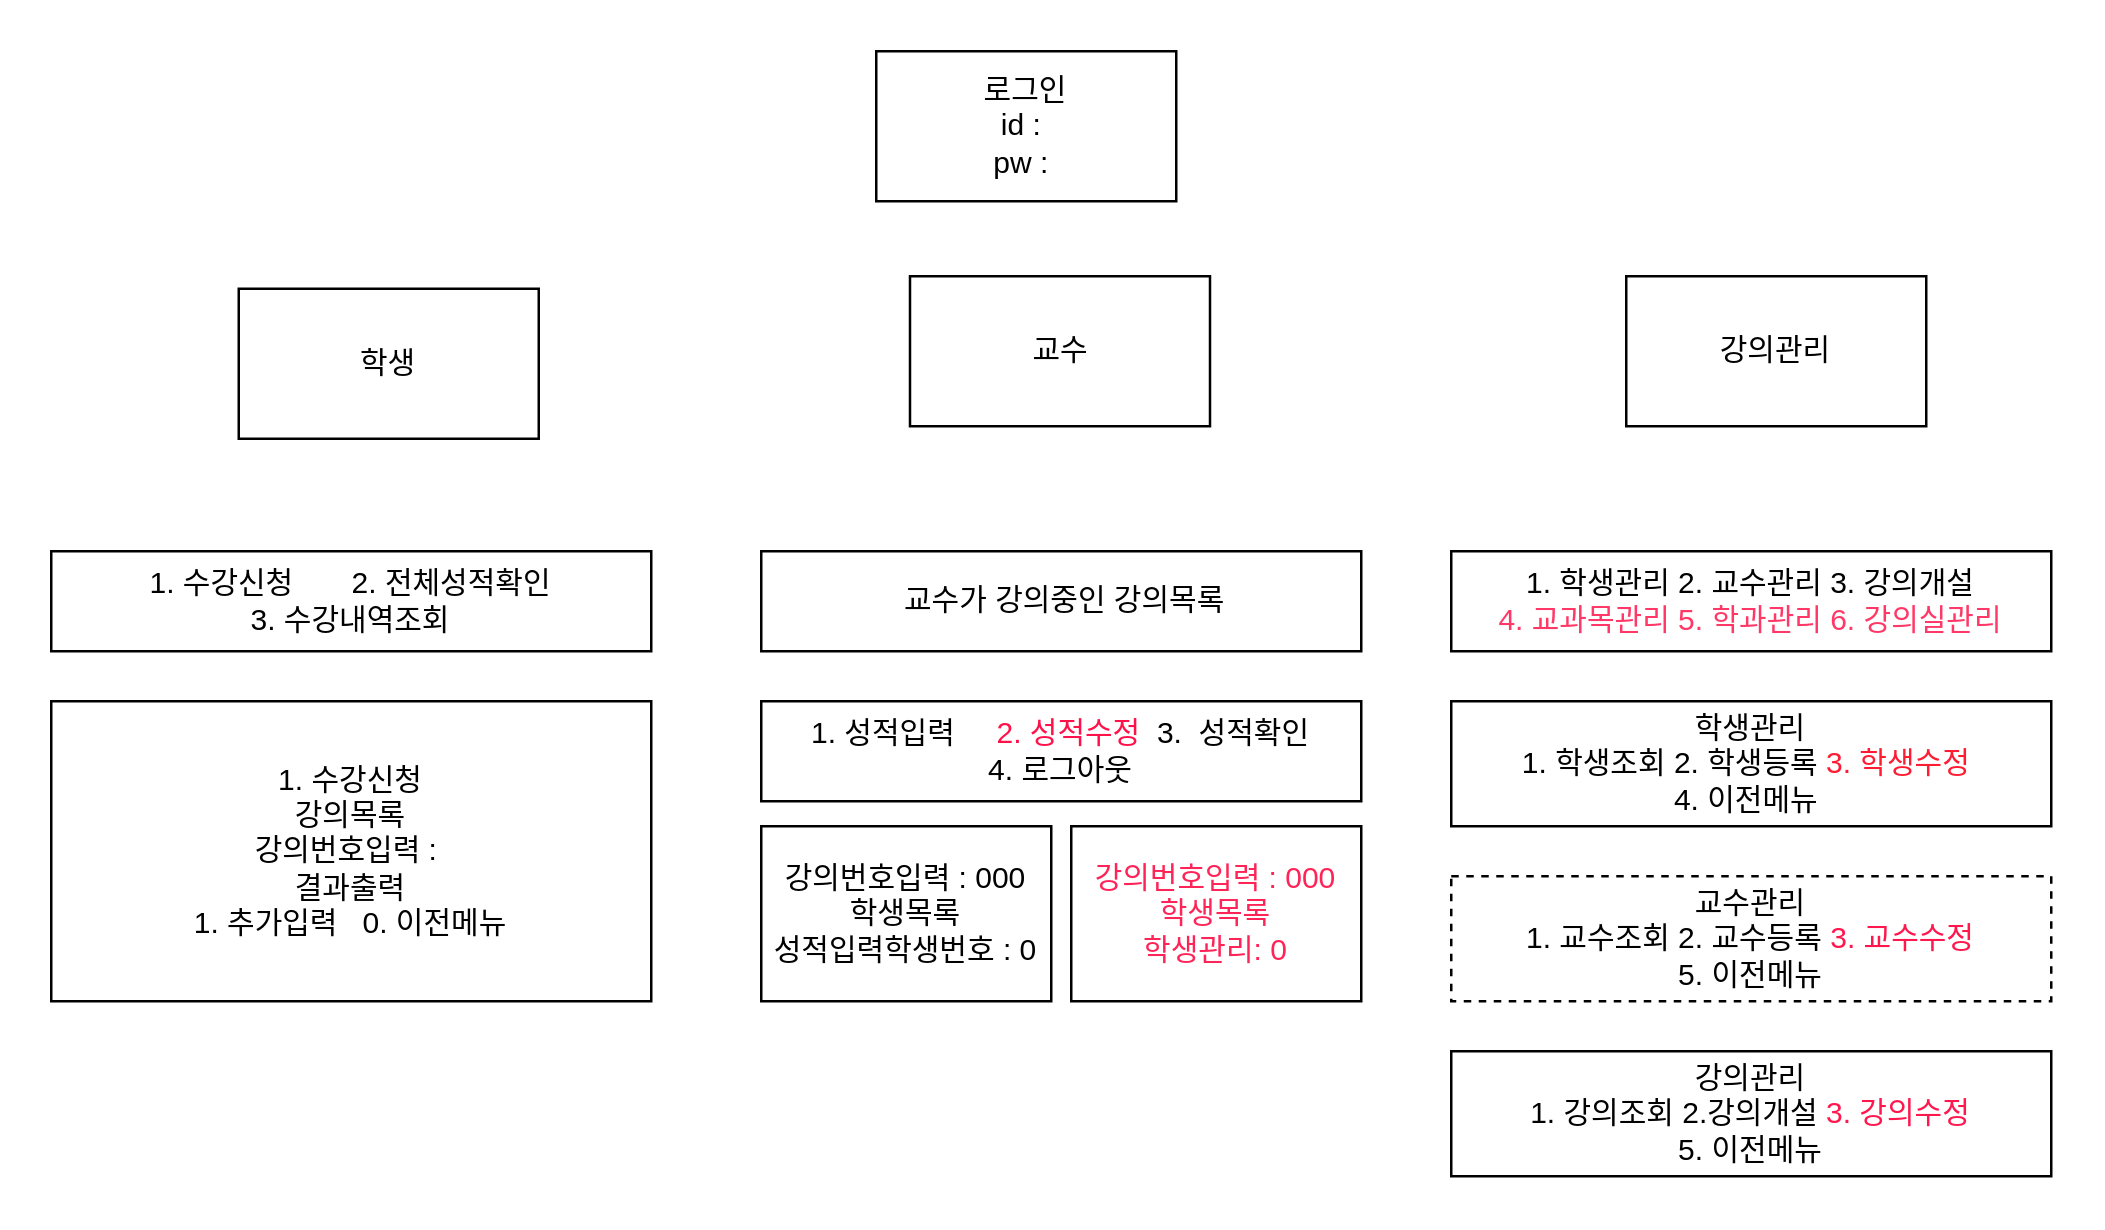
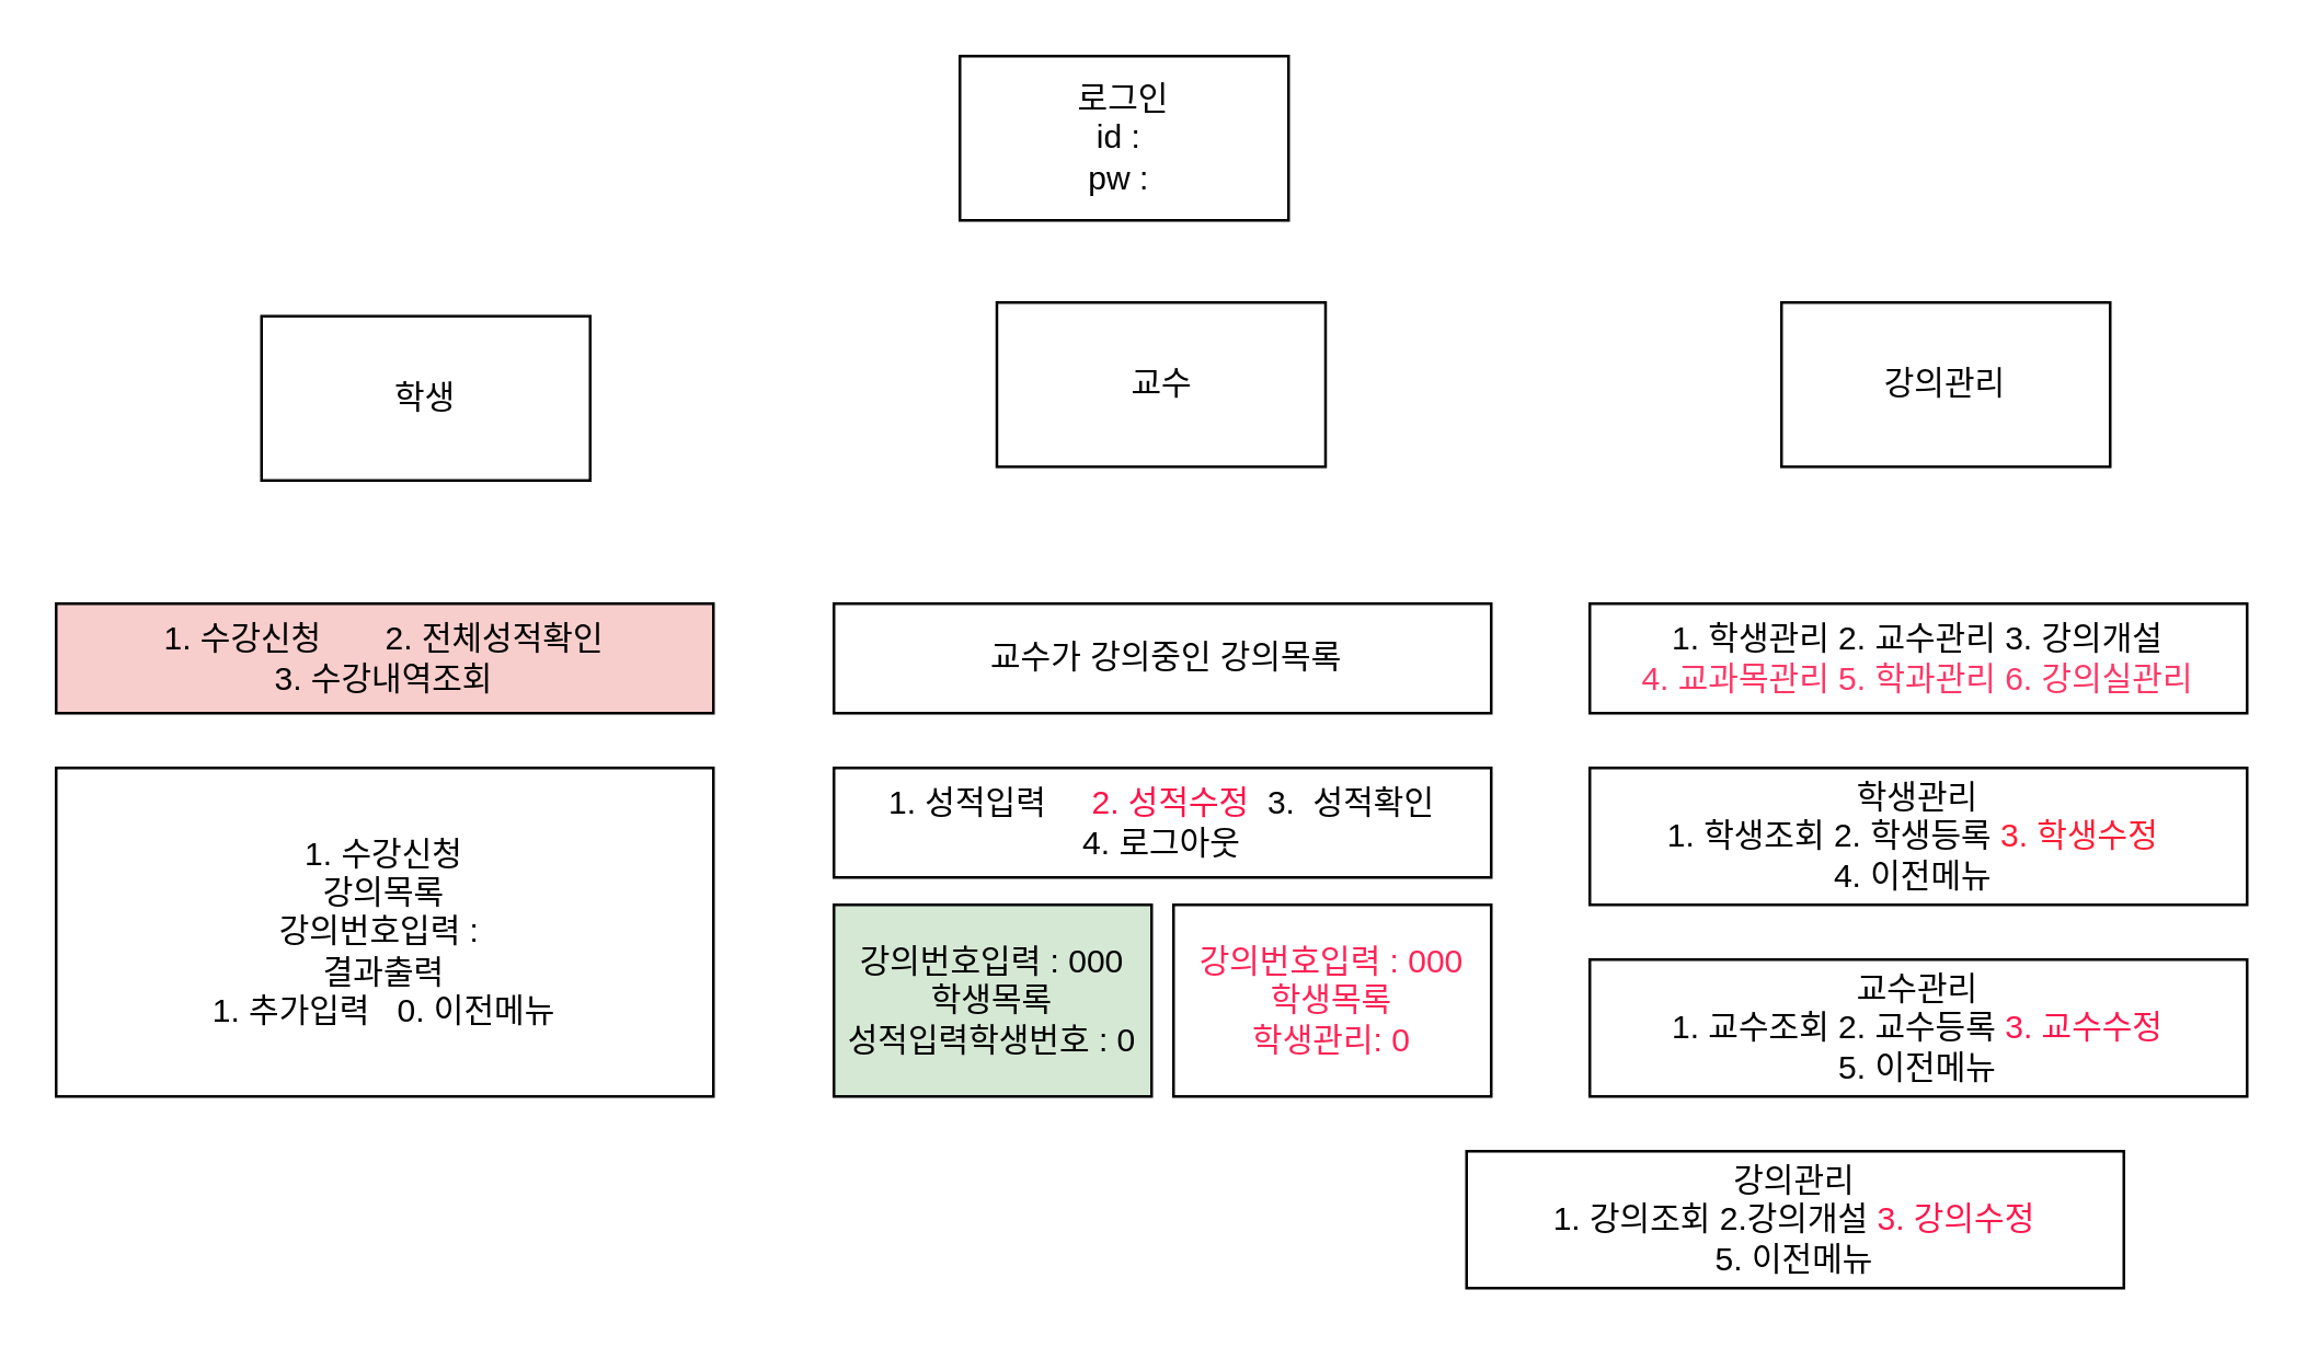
  <mxCell id="0" />
  <mxCell id="1" parent="0" />
  <mxCell id="2" value="로그인&lt;br&gt;id :&amp;nbsp;&lt;br&gt;pw :&amp;nbsp;" style="rounded=0;whiteSpace=wrap;html=1;" vertex="1" parent="1"><mxGeometry x="350" y="20" width="120" height="60" as="geometry" /></mxCell>
  <mxCell id="3" value="학생" style="rounded=0;whiteSpace=wrap;html=1;" vertex="1" parent="1"><mxGeometry x="95" y="115" width="120" height="60" as="geometry" /></mxCell>
  <mxCell id="4" value="교수" style="rounded=0;whiteSpace=wrap;html=1;" vertex="1" parent="1"><mxGeometry x="363.5" y="110" width="120" height="60" as="geometry" /></mxCell>
  <mxCell id="5" value="강의관리" style="rounded=0;whiteSpace=wrap;html=1;" vertex="1" parent="1"><mxGeometry x="650" y="110" width="120" height="60" as="geometry" /></mxCell>
- <mxCell id="6" value="1. 수강신청&amp;nbsp; &amp;nbsp; &amp;nbsp; &amp;nbsp;2. 전체성적확인&lt;br&gt;3. 수강내역조회" style="rounded=0;whiteSpace=wrap;html=1;" vertex="1" parent="1"><mxGeometry x="20" y="220" width="240" height="40" as="geometry" /></mxCell>
+ <mxCell id="6" value="1. 수강신청&amp;nbsp; &amp;nbsp; &amp;nbsp; &amp;nbsp;2. 전체성적확인&lt;br&gt;3. 수강내역조회" style="rounded=0;whiteSpace=wrap;html=1;fillColor=#f8cecc;" vertex="1" parent="1"><mxGeometry x="20" y="220" width="240" height="40" as="geometry" /></mxCell>
  <mxCell id="7" value="1. 수강신청&lt;br&gt;강의목록&lt;br&gt;강의번호입력 :&amp;nbsp;&lt;br&gt;결과출력&lt;br&gt;1. 추가입력&amp;nbsp; &amp;nbsp;0. 이전메뉴" style="rounded=0;whiteSpace=wrap;html=1;" vertex="1" parent="1"><mxGeometry x="20" y="280" width="240" height="120" as="geometry" /></mxCell>
  <mxCell id="8" value="&amp;nbsp;교수가 강의중인 강의목록" style="rounded=0;whiteSpace=wrap;html=1;" vertex="1" parent="1"><mxGeometry x="304" y="220" width="240" height="40" as="geometry" /></mxCell>
- <mxCell id="9" value="강의번호입력 : 000&lt;br&gt;학생목록&lt;br&gt;성적입력학생번호 : 0&lt;br&gt;" style="rounded=0;whiteSpace=wrap;html=1;" vertex="1" parent="1"><mxGeometry x="304" y="330" width="116" height="70" as="geometry" /></mxCell>
+ <mxCell id="9" value="강의번호입력 : 000&lt;br&gt;학생목록&lt;br&gt;성적입력학생번호 : 0&lt;br&gt;" style="rounded=0;whiteSpace=wrap;html=1;fillColor=#d5e8d4;" vertex="1" parent="1"><mxGeometry x="304" y="330" width="116" height="70" as="geometry" /></mxCell>
  <mxCell id="10" value="1. 성적입력&amp;nbsp; &amp;nbsp; &amp;nbsp;&lt;font color=&quot;#ff1249&quot;&gt;2. 성적수정&lt;/font&gt;&amp;nbsp; 3.&amp;nbsp; 성적확인&lt;br&gt;4. 로그아웃" style="rounded=0;whiteSpace=wrap;html=1;" vertex="1" parent="1"><mxGeometry x="304" y="280" width="240" height="40" as="geometry" /></mxCell>
  <mxCell id="11" value="&lt;font color=&quot;#ff2457&quot;&gt;강의번호입력 : 000&lt;br&gt;학생목록&lt;br&gt;학생관리: 0&lt;/font&gt;" style="rounded=0;whiteSpace=wrap;html=1;" vertex="1" parent="1"><mxGeometry x="428" y="330" width="116" height="70" as="geometry" /></mxCell>
  <mxCell id="12" value="1. 학생관리 2. 교수관리 3. 강의개설&lt;br&gt;&lt;font color=&quot;#ff3867&quot;&gt;4. 교과목관리 5. 학과관리 6. 강의실관리&lt;/font&gt;" style="rounded=0;whiteSpace=wrap;html=1;" vertex="1" parent="1"><mxGeometry x="580" y="220" width="240" height="40" as="geometry" /></mxCell>
  <mxCell id="13" value="학생관리&lt;br&gt;1. 학생조회 2. 학생등록 &lt;font color=&quot;#ff1c33&quot;&gt;3. 학생수정&lt;/font&gt;&amp;nbsp;&lt;br&gt;4. 이전메뉴&amp;nbsp;" style="rounded=0;whiteSpace=wrap;html=1;" vertex="1" parent="1"><mxGeometry x="580" y="280" width="240" height="50" as="geometry" /></mxCell>
- <mxCell id="14" value="교수관리&lt;br&gt;1. 교수조회 2. 교수등록 &lt;font color=&quot;#ff174d&quot;&gt;3. 교수수정&lt;/font&gt;&lt;br&gt;&amp;nbsp;5. 이전메뉴&amp;nbsp;" style="rounded=0;whiteSpace=wrap;html=1;dashed=1;" vertex="1" parent="1"><mxGeometry x="580" y="350" width="240" height="50" as="geometry" /></mxCell>
- <mxCell id="15" value="강의관리&lt;br&gt;1. 강의조회 2.강의개설&amp;nbsp;&lt;font color=&quot;#ff174d&quot;&gt;3. 강의수정&lt;br&gt;&lt;/font&gt;&amp;nbsp;5. 이전메뉴&amp;nbsp;" style="rounded=0;whiteSpace=wrap;html=1;" vertex="1" parent="1"><mxGeometry x="580" y="420" width="240" height="50" as="geometry" /></mxCell>
+ <mxCell id="14" value="교수관리&lt;br&gt;1. 교수조회 2. 교수등록 &lt;font color=&quot;#ff174d&quot;&gt;3. 교수수정&lt;/font&gt;&lt;br&gt;&amp;nbsp;5. 이전메뉴&amp;nbsp;" style="rounded=0;whiteSpace=wrap;html=1;" vertex="1" parent="1"><mxGeometry x="580" y="350" width="240" height="50" as="geometry" /></mxCell>
+ <mxCell id="15" value="강의관리&lt;br&gt;1. 강의조회 2.강의개설&amp;nbsp;&lt;font color=&quot;#ff174d&quot;&gt;3. 강의수정&lt;br&gt;&lt;/font&gt;&amp;nbsp;5. 이전메뉴&amp;nbsp;" style="rounded=0;whiteSpace=wrap;html=1;" vertex="1" parent="1"><mxGeometry x="535" y="420" width="240" height="50" as="geometry" /></mxCell>
